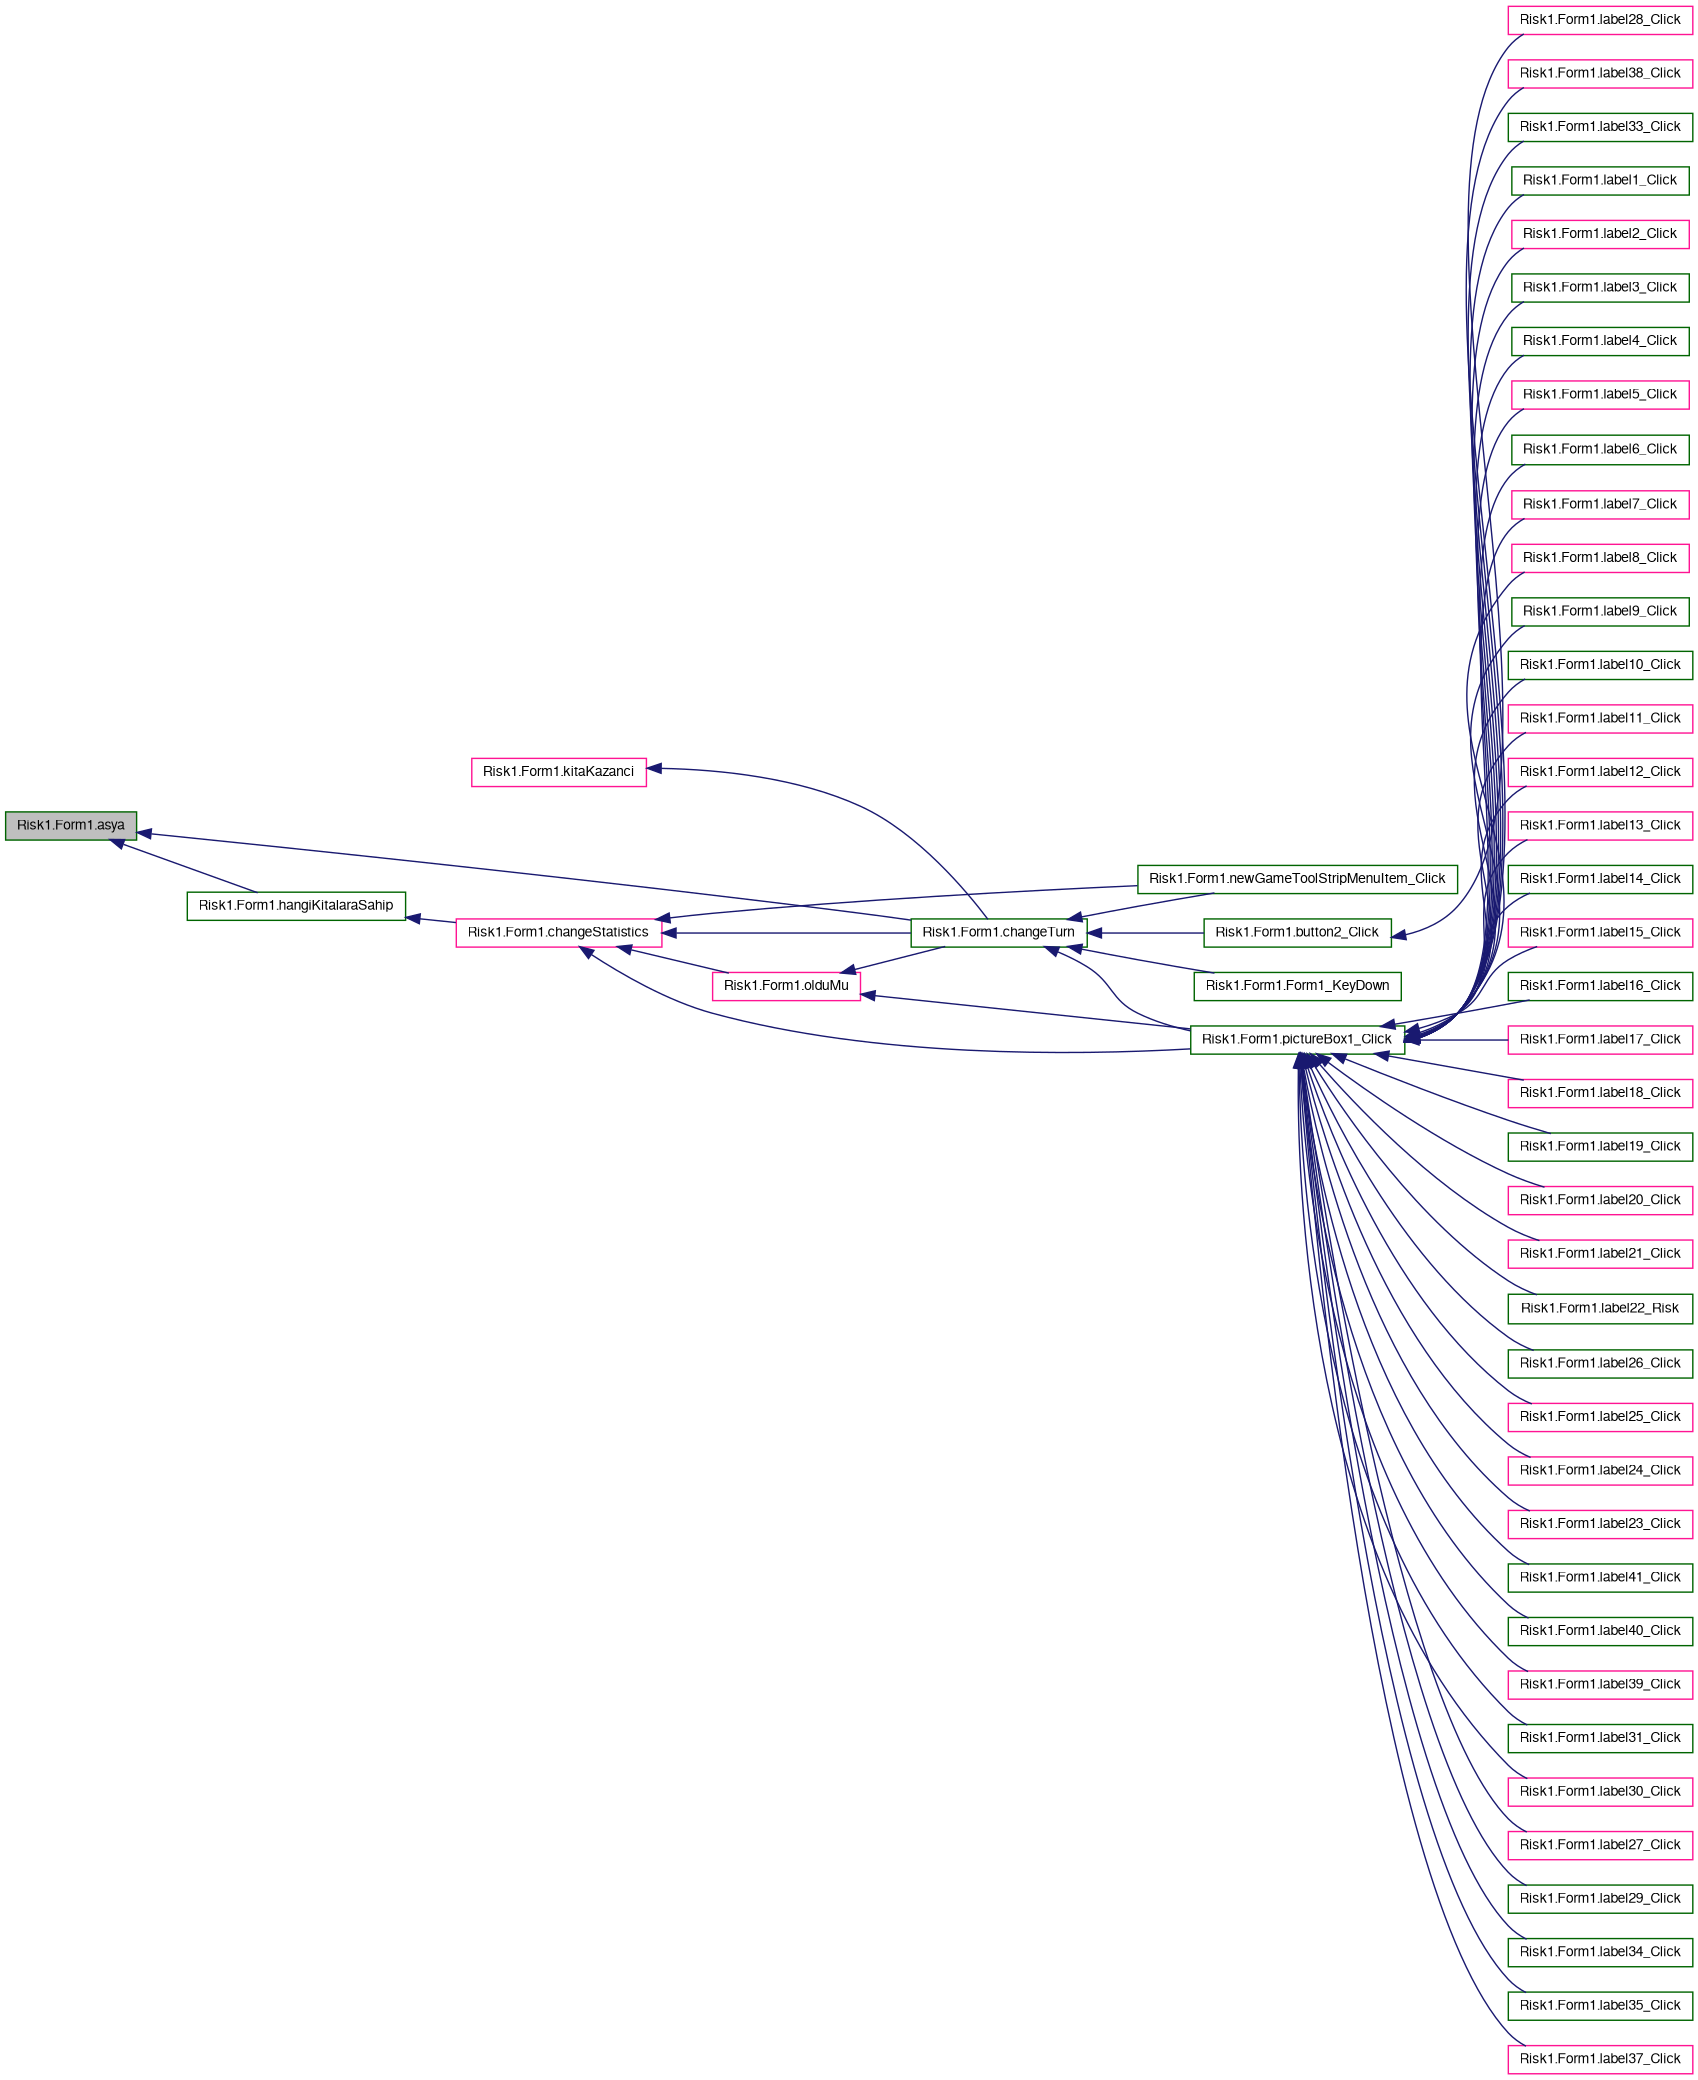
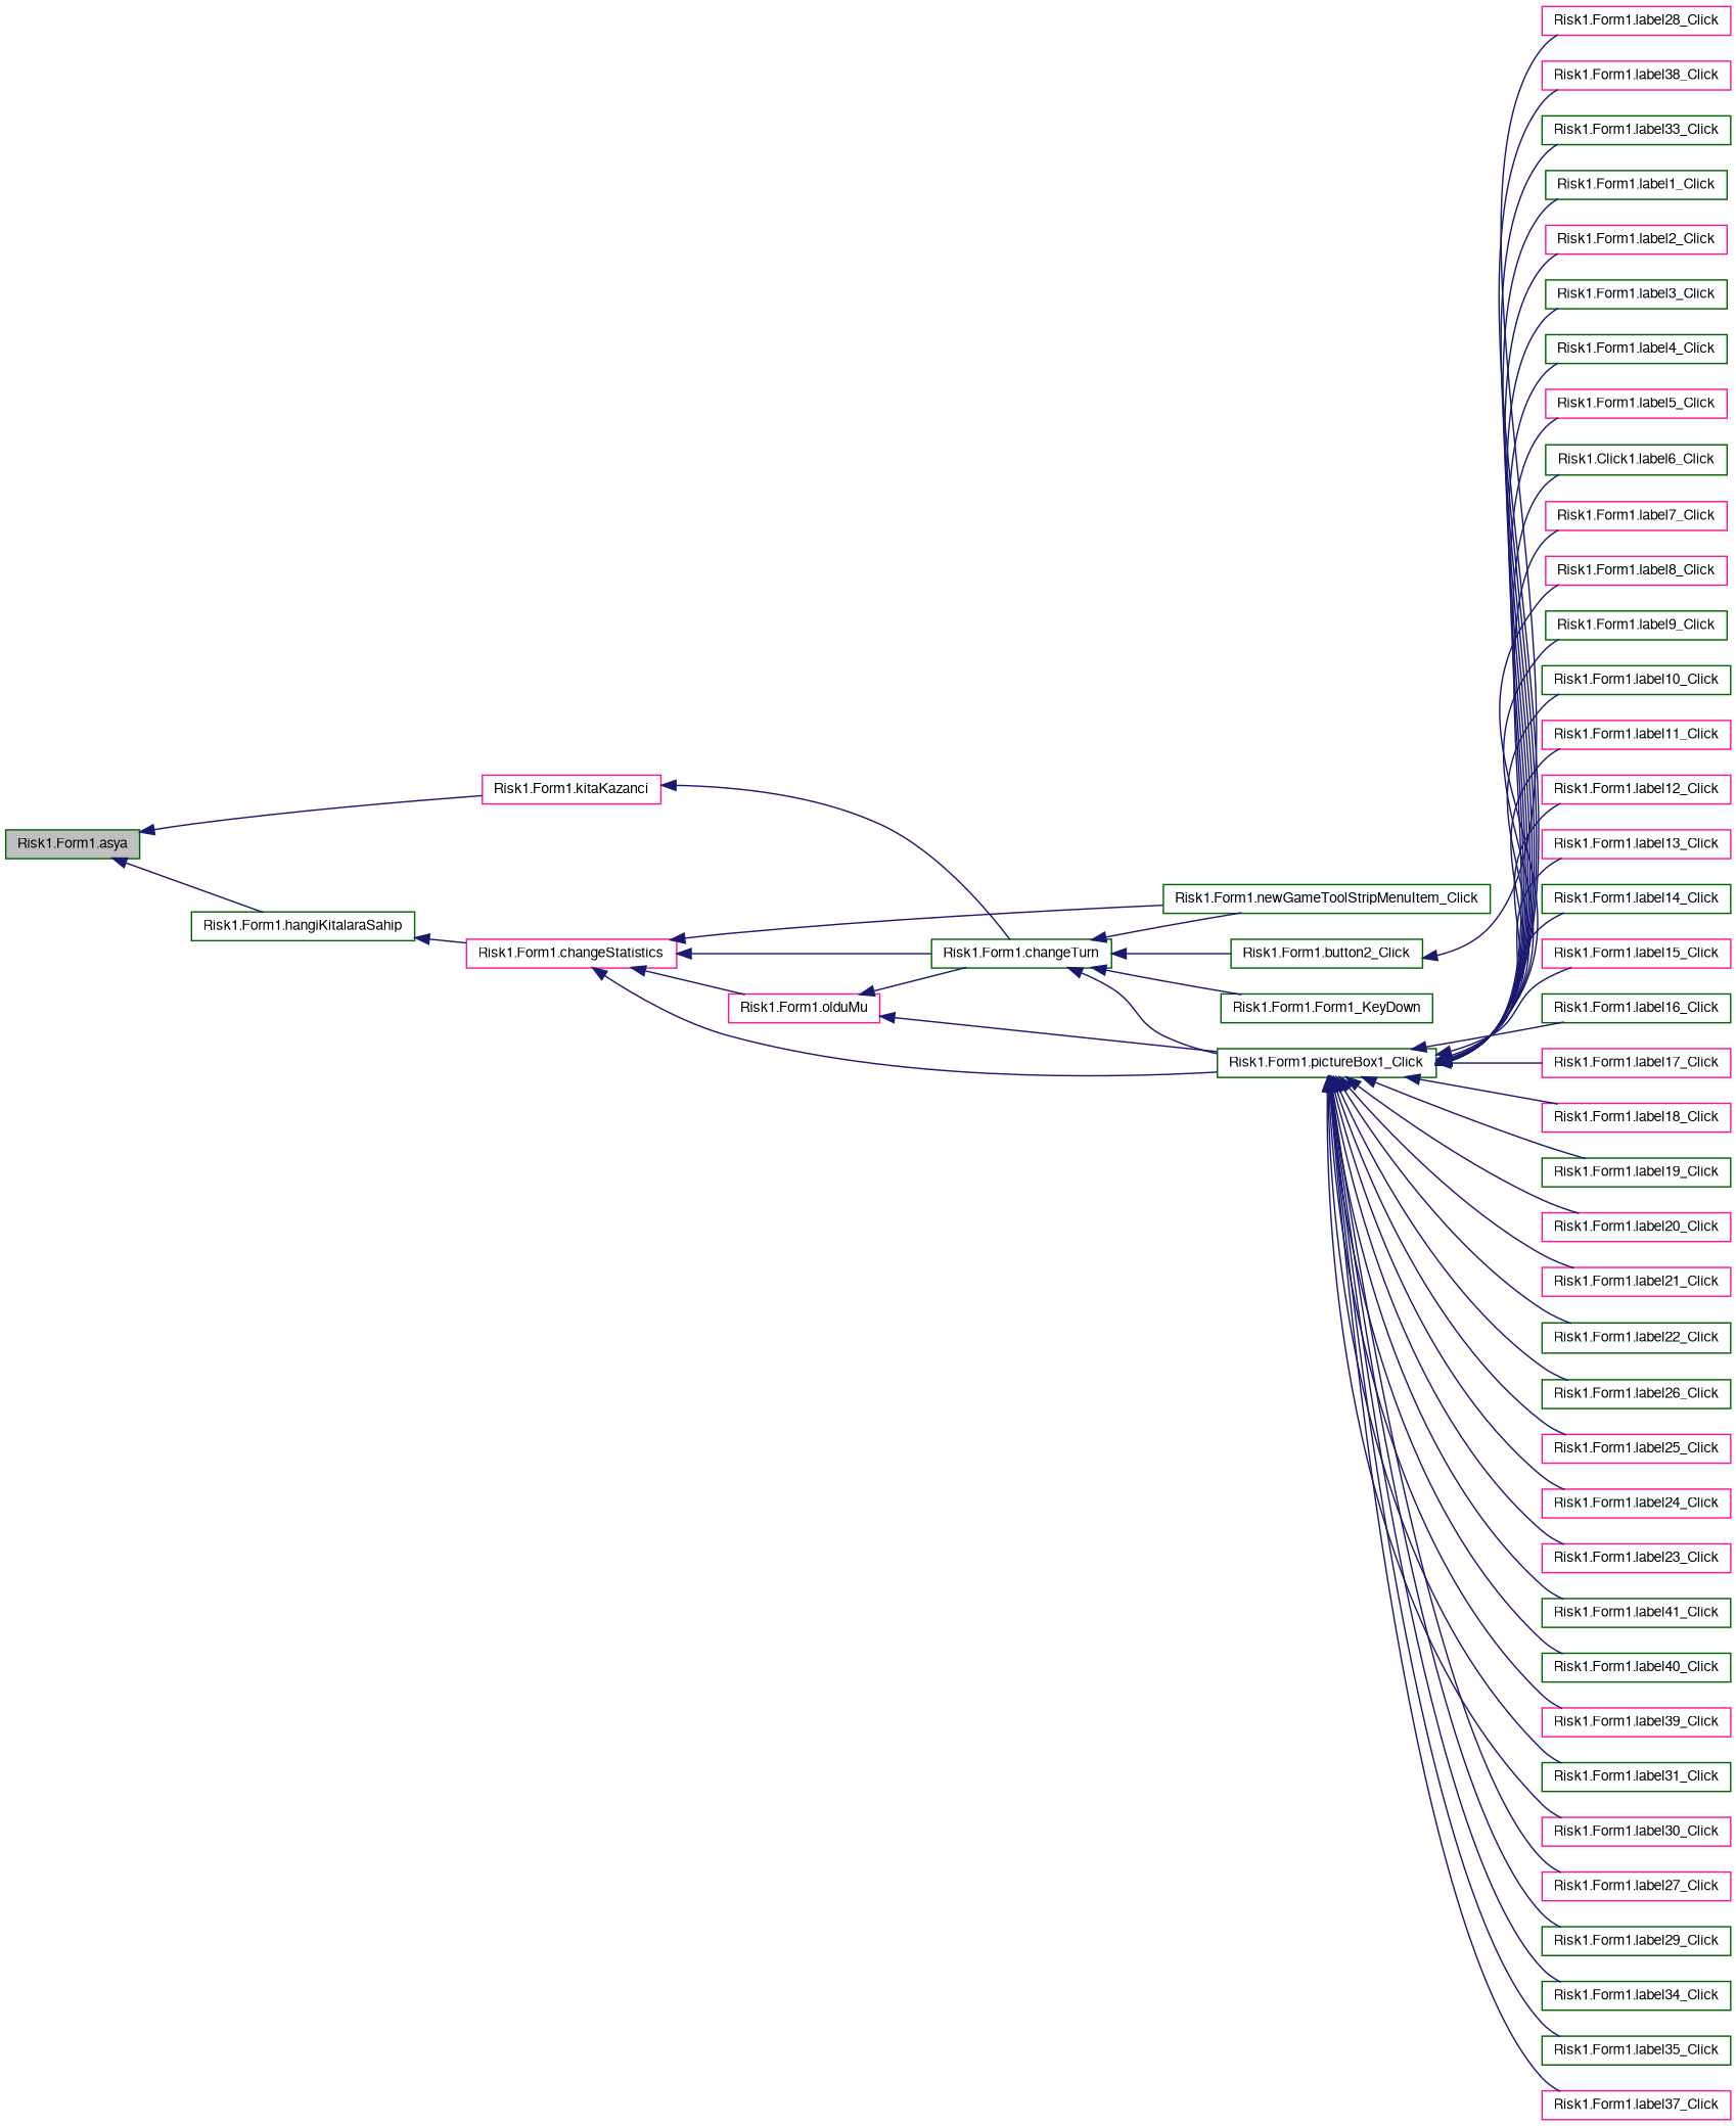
  digraph {
    rankdir=LR
    node [color=darkgreen fontname=FreeSans fontsize=10 shape=record]
    edge [color=midnightblue dir=back fontname=FreeSans fontsize=10 labelfontname=FreeSans labelfontsize=10 style=solid]
    n1 [fillcolor=grey75 fontcolor=black height=0.2 label="Risk1.Form1.asya" style=filled width=0.4]
    n2 [height=0.2 label="Risk1.Form1.hangiKitalaraSahip" width=0.4]
    n3 [color=deeppink height=0.2 label="Risk1.Form1.kitaKazanci" width=0.4]
    n4 [color=deeppink height=0.2 label="Risk1.Form1.changeStatistics" width=0.4]
    n5 [height=0.2 label="Risk1.Form1.changeTurn" width=0.4]
    n6 [height=0.2 label="Risk1.Form1.pictureBox1_Click" width=0.4]
    n7 [height=0.2 label="Risk1.Form1.newGameToolStripMenuItem_Click" width=0.4]
    n8 [color=deeppink height=0.2 label="Risk1.Form1.olduMu" width=0.4]
    n9 [height=0.2 label="Risk1.Form1.label1_Click" width=0.4]
    n10 [color=deeppink height=0.2 label="Risk1.Form1.label2_Click" width=0.4]
    n11 [height=0.2 label="Risk1.Form1.label3_Click" width=0.4]
    n12 [height=0.2 label="Risk1.Form1.label4_Click" width=0.4]
    n13 [color=deeppink height=0.2 label="Risk1.Form1.label5_Click" width=0.4]
-   n14 [height=0.2 label="Risk1.Form1.label6_Click" width=0.4]
+   n14 [height=0.2 label="Risk1.Click1.label6_Click" width=0.4]
    n15 [color=deeppink height=0.2 label="Risk1.Form1.label7_Click" width=0.4]
    n16 [color=deeppink height=0.2 label="Risk1.Form1.label8_Click" width=0.4]
    n17 [height=0.2 label="Risk1.Form1.label9_Click" width=0.4]
    n18 [height=0.2 label="Risk1.Form1.label10_Click" width=0.4]
    n19 [color=deeppink height=0.2 label="Risk1.Form1.label11_Click" width=0.4]
    n20 [color=deeppink height=0.2 label="Risk1.Form1.label12_Click" width=0.4]
    n21 [color=deeppink height=0.2 label="Risk1.Form1.label13_Click" width=0.4]
    n22 [height=0.2 label="Risk1.Form1.label14_Click" width=0.4]
    n23 [color=deeppink height=0.2 label="Risk1.Form1.label15_Click" width=0.4]
    n24 [height=0.2 label="Risk1.Form1.label16_Click" width=0.4]
    n25 [color=deeppink height=0.2 label="Risk1.Form1.label17_Click" width=0.4]
    n26 [color=deeppink height=0.2 label="Risk1.Form1.label18_Click" width=0.4]
    n27 [height=0.2 label="Risk1.Form1.label19_Click" width=0.4]
    n28 [color=deeppink height=0.2 label="Risk1.Form1.label20_Click" width=0.4]
    n29 [color=deeppink height=0.2 label="Risk1.Form1.label21_Click" width=0.4]
-   n30 [height=0.2 label="Risk1.Form1.label22_Risk" width=0.4]
+   n30 [height=0.2 label="Risk1.Form1.label22_Click" width=0.4]
    n31 [height=0.2 label="Risk1.Form1.label26_Click" width=0.4]
    n32 [color=deeppink height=0.2 label="Risk1.Form1.label25_Click" width=0.4]
    n33 [color=deeppink height=0.2 label="Risk1.Form1.label24_Click" width=0.4]
    n34 [color=deeppink height=0.2 label="Risk1.Form1.label23_Click" width=0.4]
    n35 [height=0.2 label="Risk1.Form1.label41_Click" width=0.4]
    n36 [height=0.2 label="Risk1.Form1.label40_Click" width=0.4]
    n37 [color=deeppink height=0.2 label="Risk1.Form1.label39_Click" width=0.4]
    n38 [height=0.2 label="Risk1.Form1.label31_Click" width=0.4]
    n39 [color=deeppink height=0.2 label="Risk1.Form1.label30_Click" width=0.4]
    n40 [color=deeppink height=0.2 label="Risk1.Form1.label27_Click" width=0.4]
    n41 [height=0.2 label="Risk1.Form1.label29_Click" width=0.4]
    n42 [height=0.2 label="Risk1.Form1.label34_Click" width=0.4]
    n43 [height=0.2 label="Risk1.Form1.label35_Click" width=0.4]
    n44 [color=deeppink height=0.2 label="Risk1.Form1.label37_Click" width=0.4]
    n45 [color=deeppink height=0.2 label="Risk1.Form1.label38_Click" width=0.4]
    n46 [height=0.2 label="Risk1.Form1.label33_Click" width=0.4]
    n47 [height=0.2 label="Risk1.Form1.button2_Click" width=0.4]
    n48 [height=0.2 label="Risk1.Form1.Form1_KeyDown" width=0.4]
    n49 [color=deeppink height=0.2 label="Risk1.Form1.label28_Click" width=0.4]
    n1 -> n2
-   n1 -> n5
+   n1 -> n3
    n2 -> n4
    n3 -> n5
    n4 -> n5
    n4 -> n6
    n4 -> n7
    n4 -> n8
    n5 -> n6
    n5 -> n7
    n5 -> n47
    n5 -> n48
    n6 -> n9
    n6 -> n10
    n6 -> n11
    n6 -> n12
    n6 -> n13
    n6 -> n14
    n6 -> n15
    n6 -> n16
    n6 -> n17
    n6 -> n18
    n6 -> n19
    n6 -> n20
    n6 -> n21
    n6 -> n22
    n6 -> n23
    n6 -> n24
    n6 -> n25
    n6 -> n26
    n6 -> n27
    n6 -> n28
    n6 -> n29
    n6 -> n30
    n6 -> n31
    n6 -> n32
    n6 -> n33
    n6 -> n34
    n6 -> n35
    n6 -> n36
    n6 -> n37
    n6 -> n38
    n6 -> n39
    n6 -> n40
    n6 -> n41
    n6 -> n42
    n6 -> n43
    n6 -> n44
    n6 -> n45
    n6 -> n46
    n8 -> n5
    n8 -> n6
    n47 -> n49
  }
